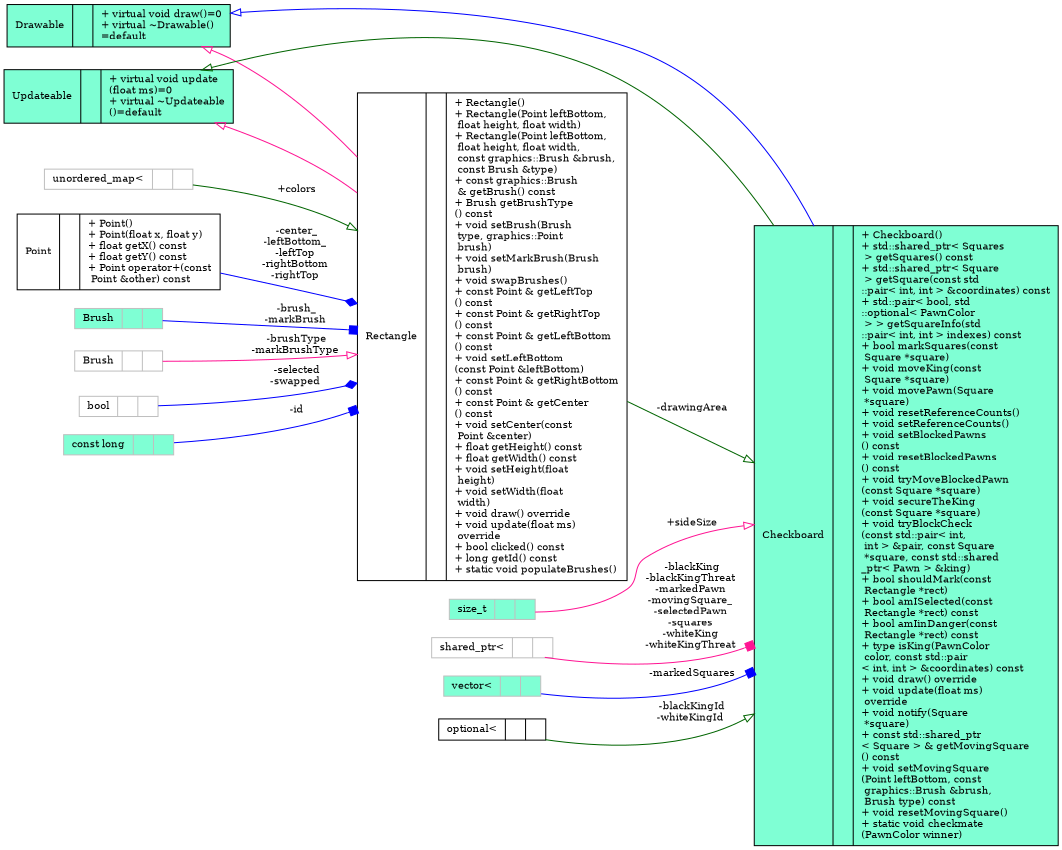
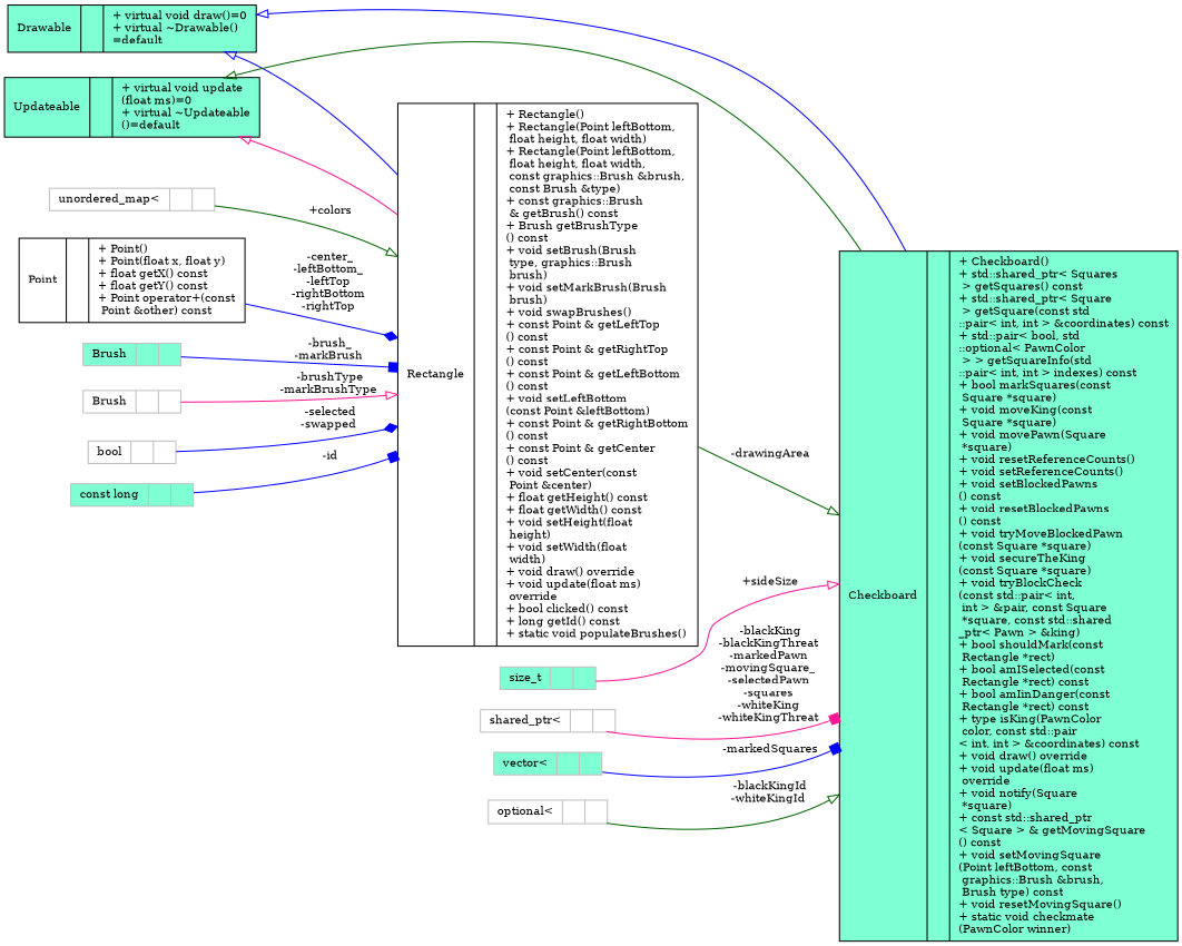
  digraph {
    fontname="DejaVu Serif"
    rankdir=LR
    node [color=grey75 fillcolor=aquamarine fontname="DejaVu Serif" fontsize=10 shape=record style=filled]
    edge [color=blue fontname="DejaVu Serif" fontsize=10 labelfontname=Helvetica labelfontsize=10 style=solid arrowhead=onormal]
    n1 [color=black fontcolor=black height=0.2 label="{Checkboard\n||+  Checkboard()\l+ std::shared_ptr\< Squares\l \> getSquares() const\l+ std::shared_ptr\< Square\l \> getSquare(const std\l::pair\< int, int \> &coordinates) const\l+ std::pair\< bool, std\l::optional\< PawnColor\l \> \> getSquareInfo(std\l::pair\< int, int \> indexes) const\l+ bool markSquares(const\l Square *square)\l+ void moveKing(const\l Square *square)\l+ void movePawn(Square\l *square)\l+ void resetReferenceCounts()\l+ void setReferenceCounts()\l+ void setBlockedPawns\l() const\l+ void resetBlockedPawns\l() const\l+ void tryMoveBlockedPawn\l(const Square *square)\l+ void secureTheKing\l(const Square *square)\l+ void tryBlockCheck\l(const std::pair\< int,\l int \> &pair, const Square\l *square, const std::shared\l_ptr\< Pawn \> &king)\l+ bool shouldMark(const\l Rectangle *rect)\l+ bool amISelected(const\l Rectangle *rect) const\l+ bool amIinDanger(const\l Rectangle *rect) const\l+ type isKing(PawnColor\l color, const std::pair\l\< int, int \> &coordinates) const\l+ void draw() override\l+ void update(float ms)\l override\l+ void notify(Square\l *square)\l+ const std::shared_ptr\l\< Square \> & getMovingSquare\l() const\l+ void setMovingSquare\l(Point leftBottom, const\l graphics::Brush &brush,\l Brush type) const\l+ void resetMovingSquare()\l+ static void checkmate\l(PawnColor winner)\l}" width=0.4]
    n2 [color=black height=0.2 label="{Drawable\n||+ virtual void draw()=0\l+ virtual ~Drawable()\l=default\l}" width=0.4]
-   n3 [color=black fillcolor=white height=0.2 label="{Rectangle\n||+  Rectangle()\l+  Rectangle(Point leftBottom,\l float height, float width)\l+  Rectangle(Point leftBottom,\l float height, float width,\l const graphics::Brush &brush,\l const Brush &type)\l+ const graphics::Brush\l & getBrush() const\l+ Brush getBrushType\l() const\l+ void setBrush(Brush\l type, graphics::Point\l brush)\l+ void setMarkBrush(Brush\l brush)\l+ void swapBrushes()\l+ const Point & getLeftTop\l() const\l+ const Point & getRightTop\l() const\l+ const Point & getLeftBottom\l() const\l+ void setLeftBottom\l(const Point &leftBottom)\l+ const Point & getRightBottom\l() const\l+ const Point & getCenter\l() const\l+ void setCenter(const\l Point &center)\l+ float getHeight() const\l+ float getWidth() const\l+ void setHeight(float\l height)\l+ void setWidth(float\l width)\l+ void draw() override\l+ void update(float ms)\l override\l+ bool clicked() const\l+ long getId() const\l+ static void populateBrushes()\l}" width=0.4]
+   n3 [color=black fillcolor=white height=0.2 label="{Rectangle\n||+  Rectangle()\l+  Rectangle(Point leftBottom,\l float height, float width)\l+  Rectangle(Point leftBottom,\l float height, float width,\l const graphics::Brush &brush,\l const Brush &type)\l+ const graphics::Brush\l & getBrush() const\l+ Brush getBrushType\l() const\l+ void setBrush(Brush\l type, graphics::Brush\l brush)\l+ void setMarkBrush(Brush\l brush)\l+ void swapBrushes()\l+ const Point & getLeftTop\l() const\l+ const Point & getRightTop\l() const\l+ const Point & getLeftBottom\l() const\l+ void setLeftBottom\l(const Point &leftBottom)\l+ const Point & getRightBottom\l() const\l+ const Point & getCenter\l() const\l+ void setCenter(const\l Point &center)\l+ float getHeight() const\l+ float getWidth() const\l+ void setHeight(float\l height)\l+ void setWidth(float\l width)\l+ void draw() override\l+ void update(float ms)\l override\l+ bool clicked() const\l+ long getId() const\l+ static void populateBrushes()\l}" width=0.4]
    n4 [color=black height=0.2 label="{Updateable\n||+ virtual void update\l(float ms)=0\l+ virtual ~Updateable\l()=default\l}" width=0.4]
    n5 [height=0.2 label="{size_t\n||}" width=0.4]
    n6 [fillcolor=white height=0.2 label="{shared_ptr\<\n||}" width=0.4]
    n7 [height=0.2 label="{vector\<\n||}" width=0.4]
    n8 [fillcolor=white height=0.2 label="{unordered_map\<\n||}" width=0.4]
    n9 [color=black fillcolor=white height=0.2 label="{Point\n||+  Point()\l+  Point(float x, float y)\l+ float getX() const\l+ float getY() const\l+ Point operator+(const\l Point &other) const\l}" width=0.4]
    n10 [height=0.2 label="{Brush\n||}" width=0.4]
    n11 [fillcolor=white height=0.2 label="{Brush\n||}" width=0.4]
    n12 [fillcolor=white height=0.2 label="{bool\n||}" width=0.4]
    n13 [height=0.2 label="{const long\n||}" width=0.4]
-   n14 [color=black fillcolor=white height=0.2 label="{optional\<\n||}" width=0.4]
+   n14 [fillcolor=white height=0.2 label="{optional\<\n||}" width=0.4]
    n2 -> n1 [arrowtail=onormal dir=back arrowhead=""]
-   n2 -> n3 [arrowtail=onormal color=deeppink dir=back arrowhead=""]
+   n2 -> n3 [arrowtail=onormal dir=back arrowhead=""]
    n3 -> n1 [color=darkgreen label=" -drawingArea"]
    n4 -> n1 [arrowtail=onormal color=darkgreen dir=back arrowhead=""]
    n4 -> n3 [arrowtail=onormal color=deeppink dir=back arrowhead=""]
    n5 -> n1 [color=deeppink label=" +sideSize"]
    n6 -> n1 [arrowhead=box color=deeppink label=" -blackKing\n-blackKingThreat\n-markedPawn\n-movingSquare_\n-selectedPawn\n-squares\n-whiteKing\n-whiteKingThreat"]
    n7 -> n1 [arrowhead=box label=" -markedSquares"]
    n8 -> n3 [color=darkgreen label=" +colors"]
    n9 -> n3 [arrowhead=diamond label=" -center_\n-leftBottom_\n-leftTop\n-rightBottom\n-rightTop"]
    n10 -> n3 [arrowhead=box label=" -brush_\n-markBrush"]
    n11 -> n3 [color=deeppink label=" -brushType\n-markBrushType"]
    n12 -> n3 [arrowhead=diamond label=" -selected\n-swapped"]
    n13 -> n3 [arrowhead=box label=" -id"]
    n14 -> n1 [color=darkgreen label=" -blackKingId\n-whiteKingId"]
  }
